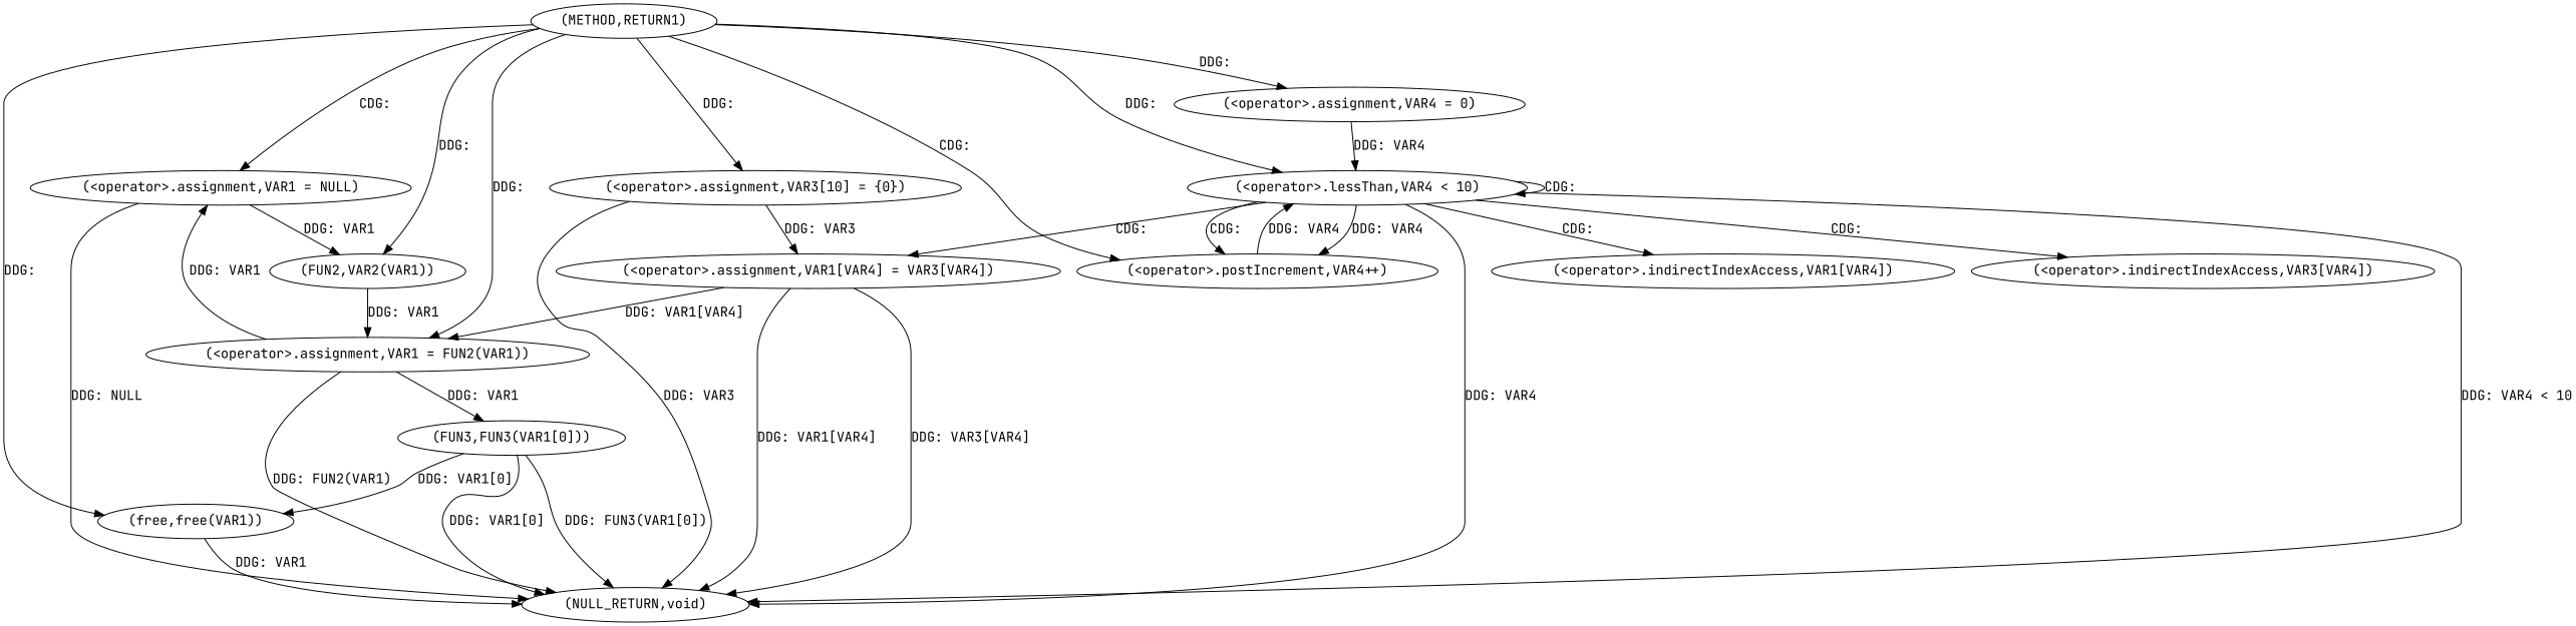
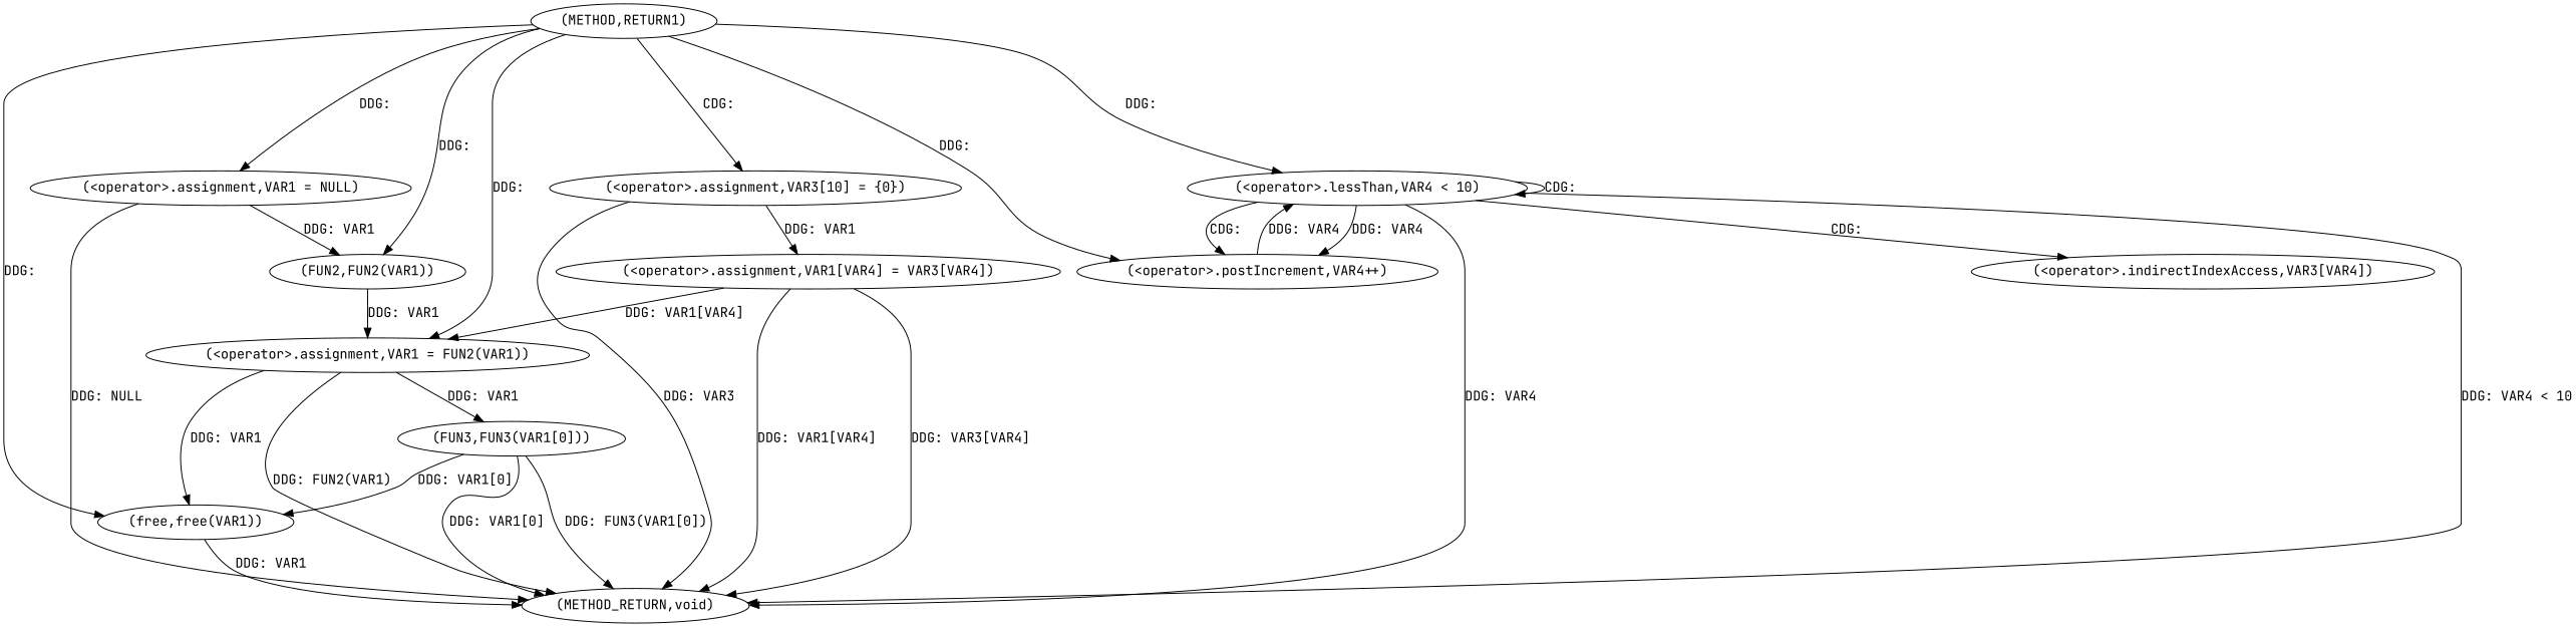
  digraph {
    fontname="JetBrains Mono"
    node [fontname="JetBrains Mono"]
    edge [fontname="JetBrains Mono"]
    n1 [label="(METHOD,RETURN1)"]
    n2 [label="(<operator>.assignment,VAR1 = NULL)"]
    n3 [label="(<operator>.assignment,VAR1 = FUN2(VAR1))"]
-   n4 [label="(FUN2,VAR2(VAR1))"]
+   n4 [label="(FUN2,FUN2(VAR1))"]
    n5 [label="(<operator>.assignment,VAR3[10] = {0})"]
-   n6 [label="(<operator>.assignment,VAR4 = 0)"]
    n7 [label="(<operator>.lessThan,VAR4 < 10)"]
    n8 [label="(<operator>.postIncrement,VAR4++)"]
    n9 [label="(free,free(VAR1))"]
-   n10 [label="(NULL_RETURN,void)"]
+   n10 [label="(METHOD_RETURN,void)"]
    n11 [label="(FUN3,FUN3(VAR1[0]))"]
    n12 [label="(<operator>.assignment,VAR1[VAR4] = VAR3[VAR4])"]
-   n13 [label="(<operator>.indirectIndexAccess,VAR1[VAR4])"]
    n14 [label="(<operator>.indirectIndexAccess,VAR3[VAR4])"]
-   n1 -> n2 [label="CDG: "]
+   n1 -> n2 [label="DDG: "]
    n1 -> n3 [label="DDG: "]
    n1 -> n4 [label="DDG: "]
-   n1 -> n5 [label="DDG: "]
-   n1 -> n6 [label="DDG: "]
+   n1 -> n5 [label="CDG: "]
    n1 -> n7 [label="DDG: "]
-   n1 -> n8 [label="CDG: "]
+   n1 -> n8 [label="DDG: "]
    n1 -> n9 [label="DDG: "]
    n2 -> n4 [label="DDG: VAR1"]
    n2 -> n10 [label="DDG: NULL"]
-   n3 -> n2 [label="DDG: VAR1"]
+   n3 -> n9 [label="DDG: VAR1"]
    n3 -> n10 [label="DDG: FUN2(VAR1)"]
    n3 -> n11 [label="DDG: VAR1"]
    n4 -> n3 [label="DDG: VAR1"]
    n5 -> n10 [label="DDG: VAR3"]
-   n5 -> n12 [label="DDG: VAR3"]
-   n6 -> n7 [label="DDG: VAR4"]
+   n5 -> n12 [label="DDG: VAR1"]
    n7 -> n7 [label="CDG: "]
    n7 -> n8 [label="DDG: VAR4"]
    n7 -> n8 [label="CDG: "]
    n7 -> n10 [label="DDG: VAR4"]
    n7 -> n10 [label="DDG: VAR4 < 10"]
-   n7 -> n12 [label="CDG: "]
-   n7 -> n13 [label="CDG: "]
    n7 -> n14 [label="CDG: "]
    n8 -> n7 [label="DDG: VAR4"]
    n9 -> n10 [label="DDG: VAR1"]
    n11 -> n9 [label="DDG: VAR1[0]"]
    n11 -> n10 [label="DDG: FUN3(VAR1[0])"]
    n11 -> n10 [label="DDG: VAR1[0]"]
    n12 -> n3 [label="DDG: VAR1[VAR4]"]
    n12 -> n10 [label="DDG: VAR3[VAR4]"]
    n12 -> n10 [label="DDG: VAR1[VAR4]"]
  }
